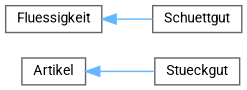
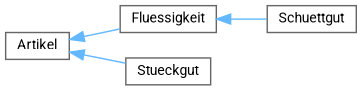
  digraph {
    fontname=Roboto
    rankdir=LR
    node [color=grey40 fillcolor=white fontname=Roboto fontsize=10 shape=box style=filled]
    edge [color=steelblue1 dir=back fontname=Roboto fontsize=10 labelfontname=Helvetica labelfontsize=10 style=solid]
    n1 [height=0.2 label=Artikel width=0.4]
    n2 [height=0.2 label=Fluessigkeit width=0.4]
    n3 [height=0.2 label=Stueckgut width=0.4]
    n4 [height=0.2 label=Schuettgut width=0.4]
+   n1 -> n2
    n1 -> n3
    n2 -> n4
  }
